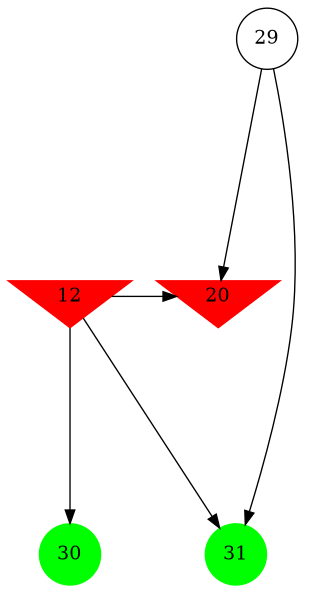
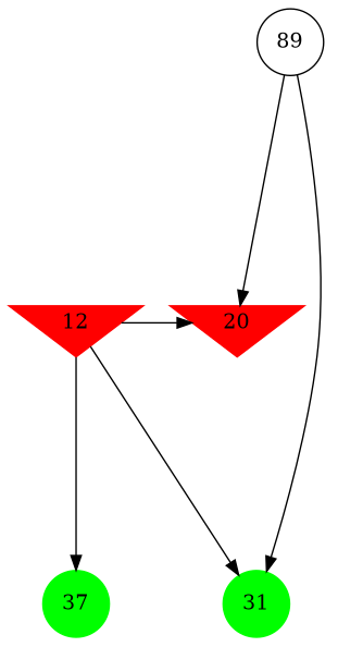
  digraph {
    ranksep=2.0
    node [color=red shape=circle style=filled]
    12 [shape=invtriangle]
    20 [shape=invtriangle]
-   29 [color=black style=""]
-   30 [color=green]
+   29 [color=black label=89 style=""]
+   30 [color=green label=37]
    31 [color=green]
    subgraph sub_1 {
      rank=same
      12
      20
    }
    subgraph sub_2 {
      rank=same
      29
    }
    subgraph sub_3 {
      rank=same
      30
      31
    }
    12 -> 20
    12 -> 30
    12 -> 31
    29 -> 20
    29 -> 31
  }
